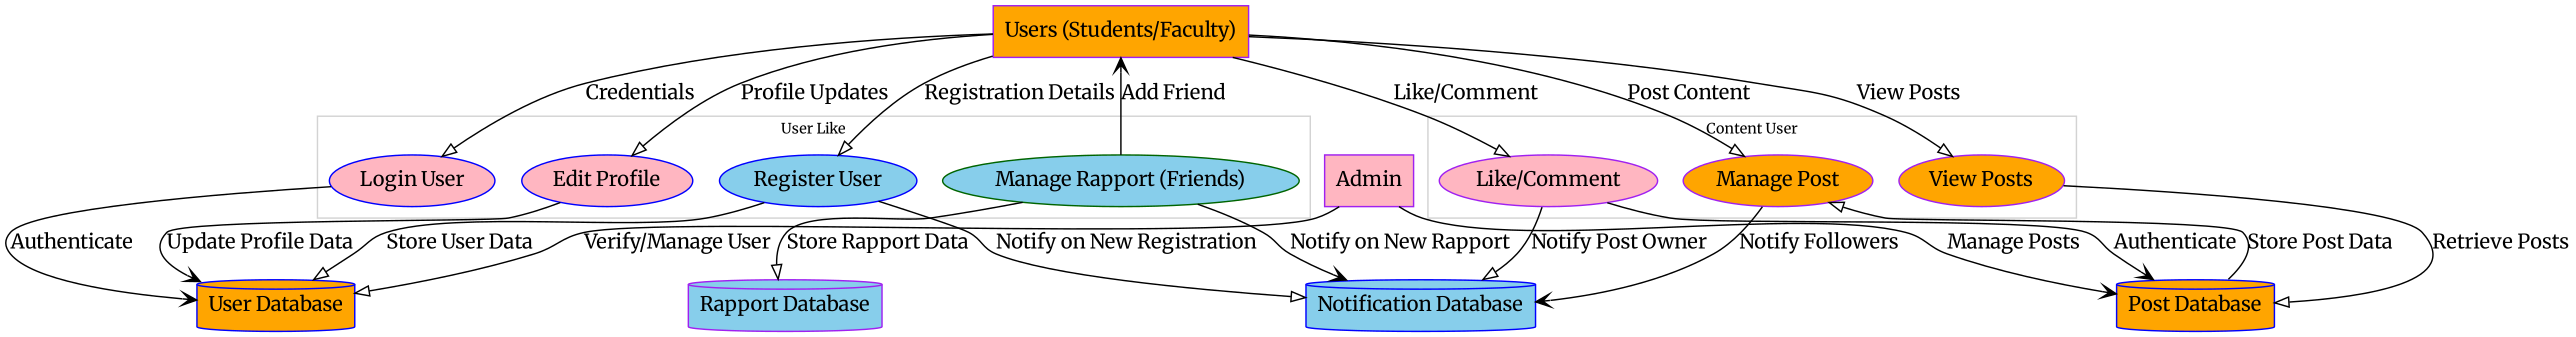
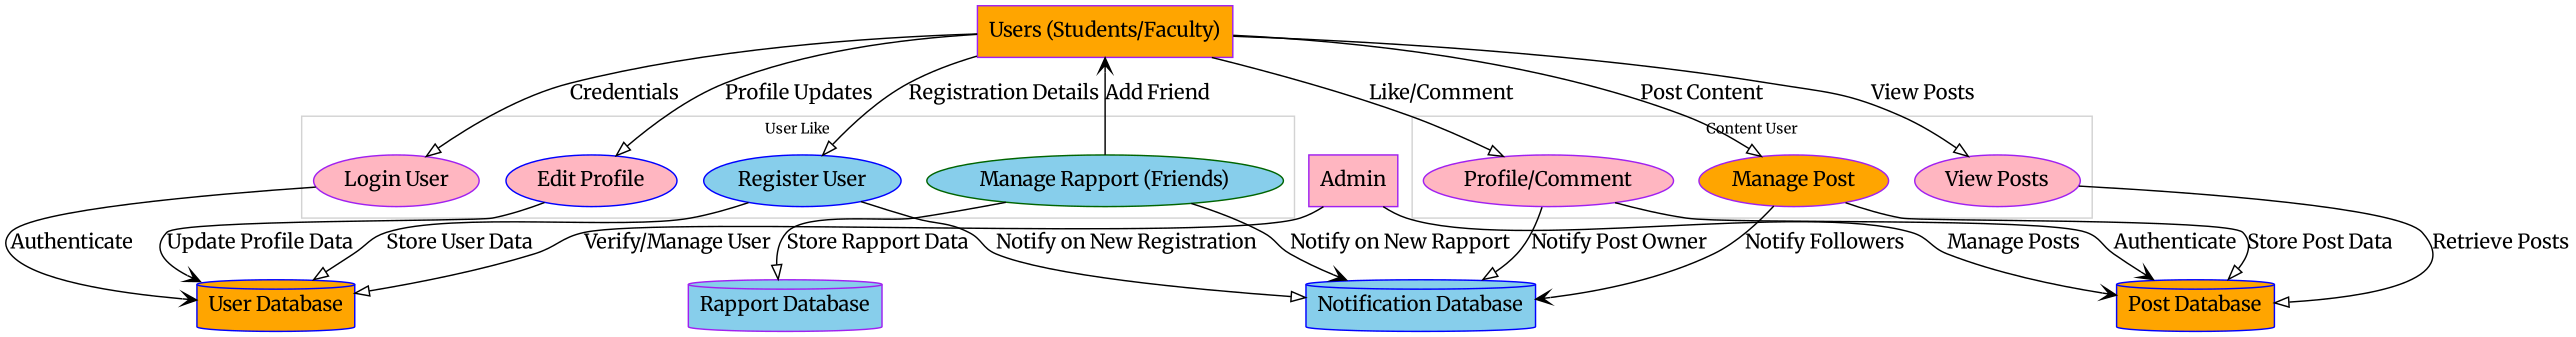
  digraph {
    compound=true
    fontname=Merriweather
    fontsize=10
    node [color=blue fillcolor=orange fontname=Merriweather shape=ellipse style=filled]
    edge [arrowhead=onormal fontname=Merriweather]
    n1 [fillcolor=skyblue label="Register User"]
-   n2 [fillcolor=lightpink label="Login User"]
+   n2 [color=purple fillcolor=lightpink label="Login User"]
    n3 [fillcolor=lightpink label="Edit Profile"]
    n4 [color=darkgreen fillcolor=skyblue label="Manage Rapport (Friends)"]
    n5 [color=purple label="Manage Post"]
-   n6 [color=purple fillcolor=lightpink label="Like/Comment"]
-   n7 [color=purple label="View Posts"]
+   n6 [color=purple fillcolor=lightpink label="Profile/Comment"]
+   n7 [color=purple fillcolor=lightpink label="View Posts"]
    n8 [label="User Database" shape=cylinder]
    n9 [fillcolor=skyblue label="Notification Database" shape=cylinder]
    n10 [color=purple fillcolor=skyblue label="Rapport Database" shape=cylinder]
    n11 [color=purple label="Users (Students/Faculty)" shape=rect]
    n12 [label="Post Database" shape=cylinder]
    n13 [color=purple fillcolor=lightpink label=Admin shape=rect]
    subgraph cluster_1 {
      color=lightgrey
      label="User Like"
      n1
      n2
      n3
      n4
    }
    subgraph cluster_2 {
      color=lightgrey
      label="Content User"
      n5
      n6
      n7
    }
    n1 -> n8 [label="Store User Data"]
    n1 -> n9 [label="Notify on New Registration"]
    n2 -> n8 [arrowhead=vee label=Authenticate]
    n3 -> n8 [arrowhead=vee label="Update Profile Data"]
    n4 -> n9 [arrowhead=vee label="Notify on New Rapport"]
    n4 -> n10 [label="Store Rapport Data"]
    n4 -> n11 [arrowhead=vee label="Add Friend"]
    n5 -> n9 [arrowhead=vee label="Notify Followers"]
-   n12 -> n5 [label="Store Post Data"]
+   n5 -> n12 [label="Store Post Data"]
    n6 -> n9 [label="Notify Post Owner"]
    n6 -> n12 [arrowhead=vee label=Authenticate]
    n7 -> n12 [label="Retrieve Posts"]
    n11 -> n1 [label="Registration Details"]
    n11 -> n2 [label=Credentials]
    n11 -> n3 [label="Profile Updates"]
    n11 -> n5 [label="Post Content"]
    n11 -> n6 [label="Like/Comment"]
    n11 -> n7 [label="View Posts"]
    n13 -> n8 [label="Verify/Manage User"]
    n13 -> n12 [arrowhead=vee label="Manage Posts"]
  }
